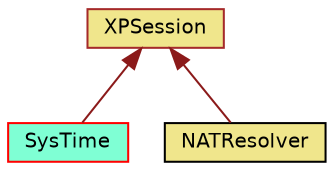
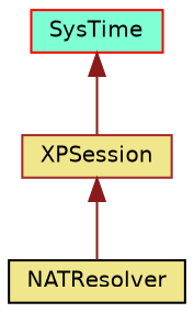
  digraph {
    node [fillcolor=khaki fontname=Helvetica fontsize=10 shape=record style=filled]
    edge [color=firebrick4 dir=back fontname=Helvetica fontsize=10 labelfontname=Helvetica labelfontsize=10 style=solid]
    n1 [color=red fillcolor=aquamarine fontcolor=black height=0.2 label=SysTime width=0.4]
    n2 [color=brown height=0.2 label=XPSession width=0.4]
    n3 [color=black height=0.2 label=NATResolver width=0.4]
-   n2 -> n1
+   n1 -> n2
    n2 -> n3
  }
